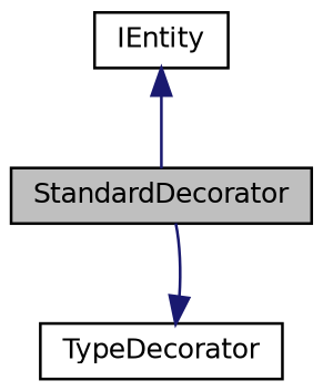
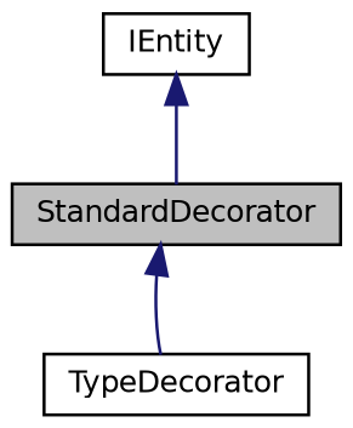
  digraph {
    node [color=black fillcolor=white fontname=Helvetica fontsize=10 shape=record style=filled]
    edge [color=midnightblue dir=back fontname=Helvetica fontsize=10 labelfontname=Helvetica labelfontsize=10 style=solid]
    n1 [fillcolor=grey75 fontcolor=black height=0.2 label=StandardDecorator width=0.4]
    n2 [height=0.2 label=TypeDecorator width=0.4]
    n3 [height=0.2 label=IEntity width=0.4]
-   n2 -> n1
+   n1 -> n2
    n3 -> n1
  }
